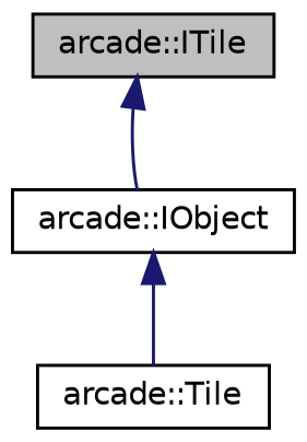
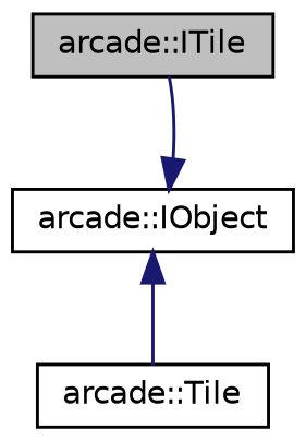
  digraph {
    node [color=black fillcolor=white fontname=Helvetica fontsize=10 shape=record style=filled]
    edge [color=midnightblue dir=back fontname=Helvetica fontsize=10 labelfontname=Helvetica labelfontsize=10 style=solid]
    n1 [fillcolor=grey75 fontcolor=black height=0.2 label="arcade::ITile" width=0.4]
    n2 [height=0.2 label="arcade::Tile" width=0.4]
    n3 [height=0.2 label="arcade::IObject" width=0.4]
-   n1 -> n3
+   n3 -> n1
    n3 -> n2
  }
